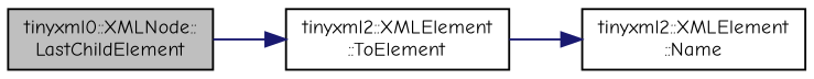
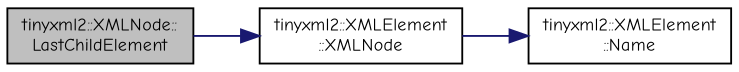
  digraph {
    fontname="Comic Neue"
    rankdir=LR
    node [color=black fillcolor=white fontname="Comic Neue" fontsize=10 shape=record style=filled]
    edge [color=midnightblue fontname="Comic Neue" fontsize=10 labelfontname=Helvetica labelfontsize=10 style=solid]
-   n1 [fillcolor=grey75 fontcolor=black height=0.2 label="tinyxml0::XMLNode::\lLastChildElement" width=0.4]
-   n2 [height=0.2 label="tinyxml2::XMLElement\l::ToElement" width=0.4]
+   n1 [fillcolor=grey75 fontcolor=black height=0.2 label="tinyxml2::XMLNode::\lLastChildElement" width=0.4]
+   n2 [height=0.2 label="tinyxml2::XMLElement\l::XMLNode" width=0.4]
    n3 [height=0.2 label="tinyxml2::XMLElement\l::Name" width=0.4]
    n1 -> n2
    n2 -> n3
  }
